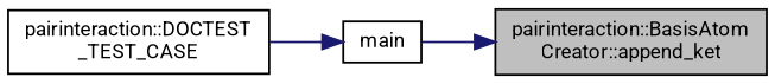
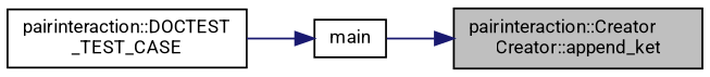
  digraph {
    fontname=Roboto
    rankdir=RL
    node [color=black fontname=Roboto fontsize=10 shape=record]
    edge [color=midnightblue dir=back fontname=Roboto fontsize=10 labelfontname=Helvetica labelfontsize=10 style=solid]
-   n1 [fillcolor=grey75 fontcolor=black height=0.2 label="pairinteraction::BasisAtom\lCreator::append_ket" style=filled width=0.4]
+   n1 [fillcolor=grey75 fontcolor=black height=0.2 label="pairinteraction::Creator\lCreator::append_ket" style=filled width=0.4]
    n2 [height=0.2 label=main width=0.4]
    n3 [height=0.2 label="pairinteraction::DOCTEST\l_TEST_CASE" width=0.4]
    n1 -> n2
    n2 -> n3
  }
